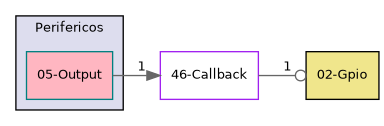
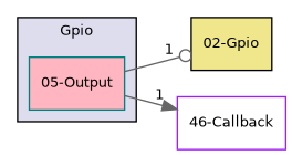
  digraph {
    compound=true
    rankdir=LR
    node [fontname=Helvetica fontsize=10 shape=box style=filled]
    edge [color=gray40 headlabel=1 labeldistance=1.5 labelfontname=Helvetica labelfontsize=10]
    n1 [color=teal fillcolor=lightpink label="05-Output" pencolor=black]
    n2 [color=black fillcolor=khaki label="02-Gpio"]
    n3 [color=purple fillcolor=white label="46-Callback"]
    subgraph cluster_1 {
      bgcolor="#ddddee"
      fontname=Helvetica
      fontsize=10
-     label=Perifericos
+     label=Gpio
      pencolor=black
      n1
    }
-   n3 -> n2 [arrowhead=odot]
+   n1 -> n2 [arrowhead=odot]
    n1 -> n3 [arrowhead=normal]
  }
